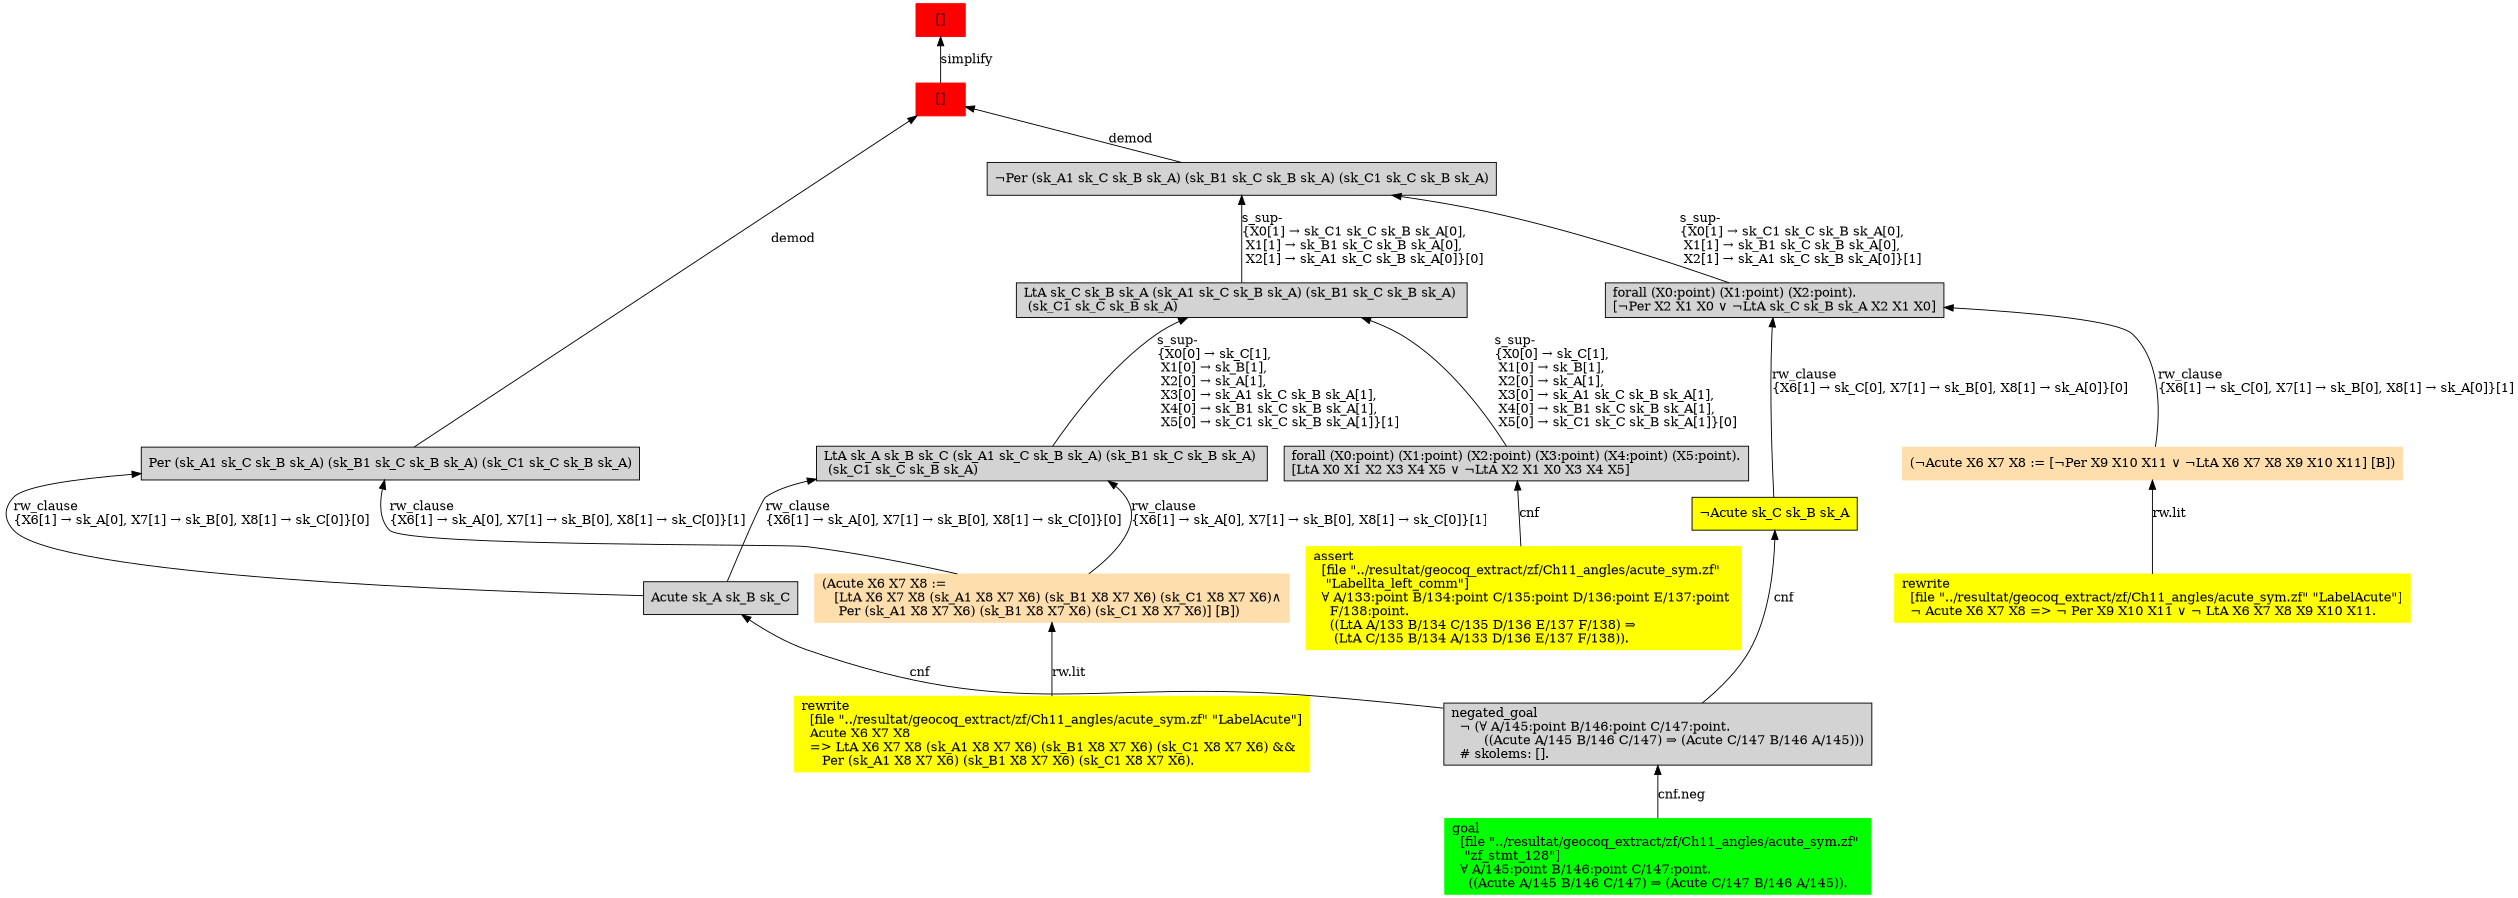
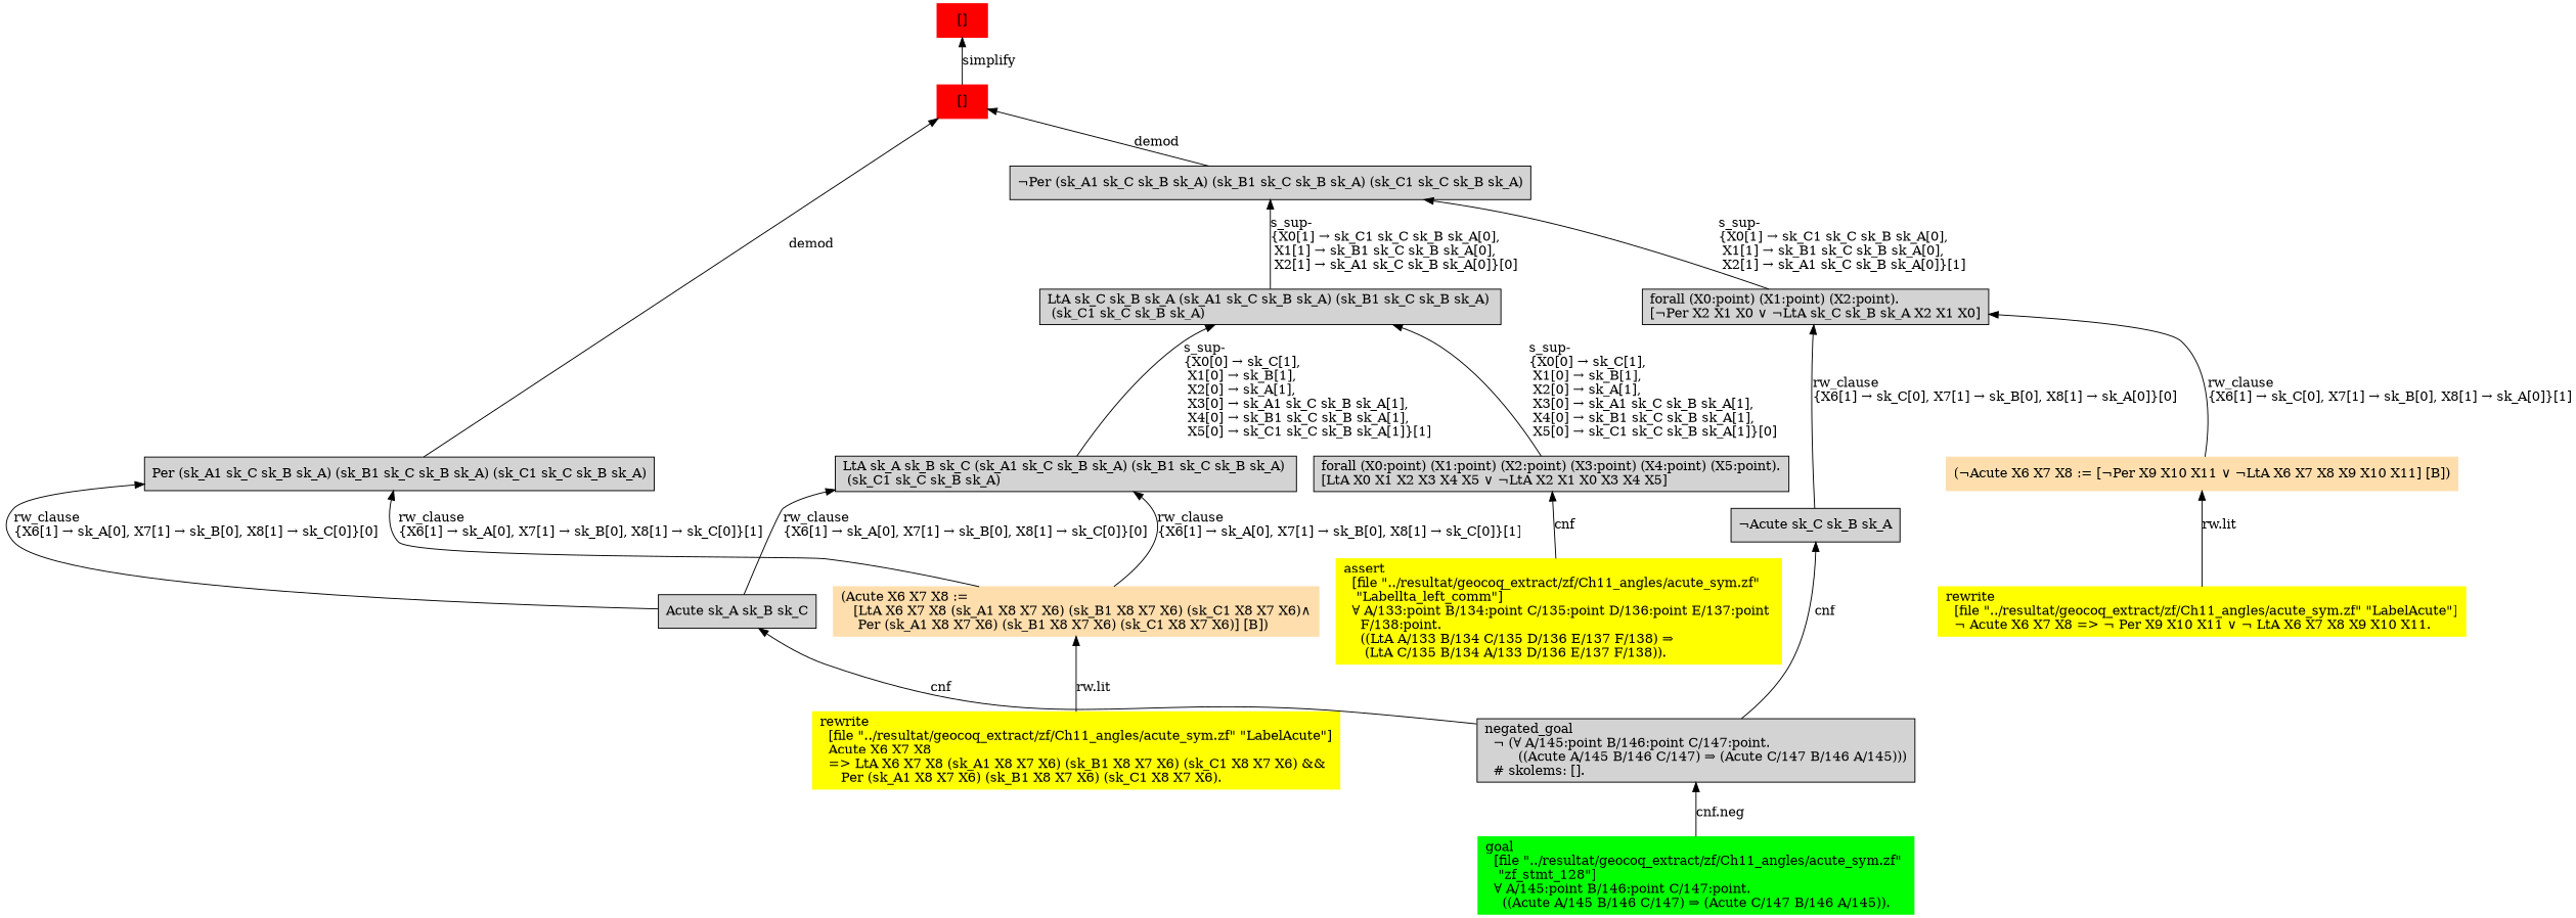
  digraph {
    node [shape=box style=filled]
    edge [dir=back]
    n1 [color=red label="[]"]
    n2 [color=red label="[]"]
    n3 [label="Per (sk_A1 sk_C sk_B sk_A) (sk_B1 sk_C sk_B sk_A) (sk_C1 sk_C sk_B sk_A)\l"]
    n4 [label="¬Per (sk_A1 sk_C sk_B sk_A) (sk_B1 sk_C sk_B sk_A) (sk_C1 sk_C sk_B sk_A)\l"]
    n5 [color=navajowhite label="(Acute X6 X7 X8 :=\l   [LtA X6 X7 X8 (sk_A1 X8 X7 X6) (sk_B1 X8 X7 X6) (sk_C1 X8 X7 X6)∧\l    Per (sk_A1 X8 X7 X6) (sk_B1 X8 X7 X6) (sk_C1 X8 X7 X6)] [B])\l"]
    n6 [label="Acute sk_A sk_B sk_C\l"]
    n7 [color=yellow label="rewrite\l  [file \"../resultat/geocoq_extract/zf/Ch11_angles/acute_sym.zf\" \"LabelAcute\"]\l  Acute X6 X7 X8\l  =\> LtA X6 X7 X8 (sk_A1 X8 X7 X6) (sk_B1 X8 X7 X6) (sk_C1 X8 X7 X6) && \l     Per (sk_A1 X8 X7 X6) (sk_B1 X8 X7 X6) (sk_C1 X8 X7 X6).\l"]
    n8 [label="negated_goal\l  ¬ (∀ A/145:point B/146:point C/147:point.\l        ((Acute A/145 B/146 C/147) ⇒ (Acute C/147 B/146 A/145)))\l  # skolems: [].\l"]
    n9 [color=green label="goal\l  [file \"../resultat/geocoq_extract/zf/Ch11_angles/acute_sym.zf\" \l   \"zf_stmt_128\"]\l  ∀ A/145:point B/146:point C/147:point.\l    ((Acute A/145 B/146 C/147) ⇒ (Acute C/147 B/146 A/145)).\l"]
    n10 [label="forall (X0:point) (X1:point) (X2:point).\l[¬Per X2 X1 X0 ∨ ¬LtA sk_C sk_B sk_A X2 X1 X0]\l"]
    n11 [label="LtA sk_C sk_B sk_A (sk_A1 sk_C sk_B sk_A) (sk_B1 sk_C sk_B sk_A) \l (sk_C1 sk_C sk_B sk_A)\l"]
    n12 [color=navajowhite label="(¬Acute X6 X7 X8 := [¬Per X9 X10 X11 ∨ ¬LtA X6 X7 X8 X9 X10 X11] [B])\l"]
-   n13 [label="¬Acute sk_C sk_B sk_A\l" fillcolor=yellow]
+   n13 [label="¬Acute sk_C sk_B sk_A\l"]
    n14 [color=yellow label="rewrite\l  [file \"../resultat/geocoq_extract/zf/Ch11_angles/acute_sym.zf\" \"LabelAcute\"]\l  ¬ Acute X6 X7 X8 =\> ¬ Per X9 X10 X11 ∨ ¬ LtA X6 X7 X8 X9 X10 X11.\l"]
    n15 [label="forall (X0:point) (X1:point) (X2:point) (X3:point) (X4:point) (X5:point).\l[LtA X0 X1 X2 X3 X4 X5 ∨ ¬LtA X2 X1 X0 X3 X4 X5]\l"]
    n16 [label="LtA sk_A sk_B sk_C (sk_A1 sk_C sk_B sk_A) (sk_B1 sk_C sk_B sk_A) \l (sk_C1 sk_C sk_B sk_A)\l"]
    n17 [color=yellow label="assert\l  [file \"../resultat/geocoq_extract/zf/Ch11_angles/acute_sym.zf\" \l   \"Labellta_left_comm\"]\l  ∀ A/133:point B/134:point C/135:point D/136:point E/137:point \l    F/138:point.\l    ((LtA A/133 B/134 C/135 D/136 E/137 F/138) ⇒\l     (LtA C/135 B/134 A/133 D/136 E/137 F/138)).\l"]
    n1 -> n2 [label=simplify]
    n2 -> n3 [label=demod]
    n2 -> n4 [label=demod]
    n3 -> n5 [label="rw_clause\l\{X6[1] → sk_A[0], X7[1] → sk_B[0], X8[1] → sk_C[0]\}[1]\l"]
    n3 -> n6 [label="rw_clause\l\{X6[1] → sk_A[0], X7[1] → sk_B[0], X8[1] → sk_C[0]\}[0]\l"]
    n4 -> n10 [label="s_sup-\l\{X0[1] → sk_C1 sk_C sk_B sk_A[0], \l X1[1] → sk_B1 sk_C sk_B sk_A[0], \l X2[1] → sk_A1 sk_C sk_B sk_A[0]\}[1]\l"]
    n4 -> n11 [label="s_sup-\l\{X0[1] → sk_C1 sk_C sk_B sk_A[0], \l X1[1] → sk_B1 sk_C sk_B sk_A[0], \l X2[1] → sk_A1 sk_C sk_B sk_A[0]\}[0]\l"]
    n5 -> n7 [label="rw.lit"]
    n6 -> n8 [label=cnf]
    n8 -> n9 [label="cnf.neg"]
    n10 -> n12 [label="rw_clause\l\{X6[1] → sk_C[0], X7[1] → sk_B[0], X8[1] → sk_A[0]\}[1]\l"]
    n10 -> n13 [label="rw_clause\l\{X6[1] → sk_C[0], X7[1] → sk_B[0], X8[1] → sk_A[0]\}[0]\l"]
    n11 -> n15 [label="s_sup-\l\{X0[0] → sk_C[1], \l X1[0] → sk_B[1], \l X2[0] → sk_A[1], \l X3[0] → sk_A1 sk_C sk_B sk_A[1], \l X4[0] → sk_B1 sk_C sk_B sk_A[1], \l X5[0] → sk_C1 sk_C sk_B sk_A[1]\}[0]\l"]
    n11 -> n16 [label="s_sup-\l\{X0[0] → sk_C[1], \l X1[0] → sk_B[1], \l X2[0] → sk_A[1], \l X3[0] → sk_A1 sk_C sk_B sk_A[1], \l X4[0] → sk_B1 sk_C sk_B sk_A[1], \l X5[0] → sk_C1 sk_C sk_B sk_A[1]\}[1]\l"]
    n12 -> n14 [label="rw.lit"]
    n13 -> n8 [label=cnf]
    n15 -> n17 [label=cnf]
    n16 -> n5 [label="rw_clause\l\{X6[1] → sk_A[0], X7[1] → sk_B[0], X8[1] → sk_C[0]\}[1]\l"]
    n16 -> n6 [label="rw_clause\l\{X6[1] → sk_A[0], X7[1] → sk_B[0], X8[1] → sk_C[0]\}[0]\l"]
  }
